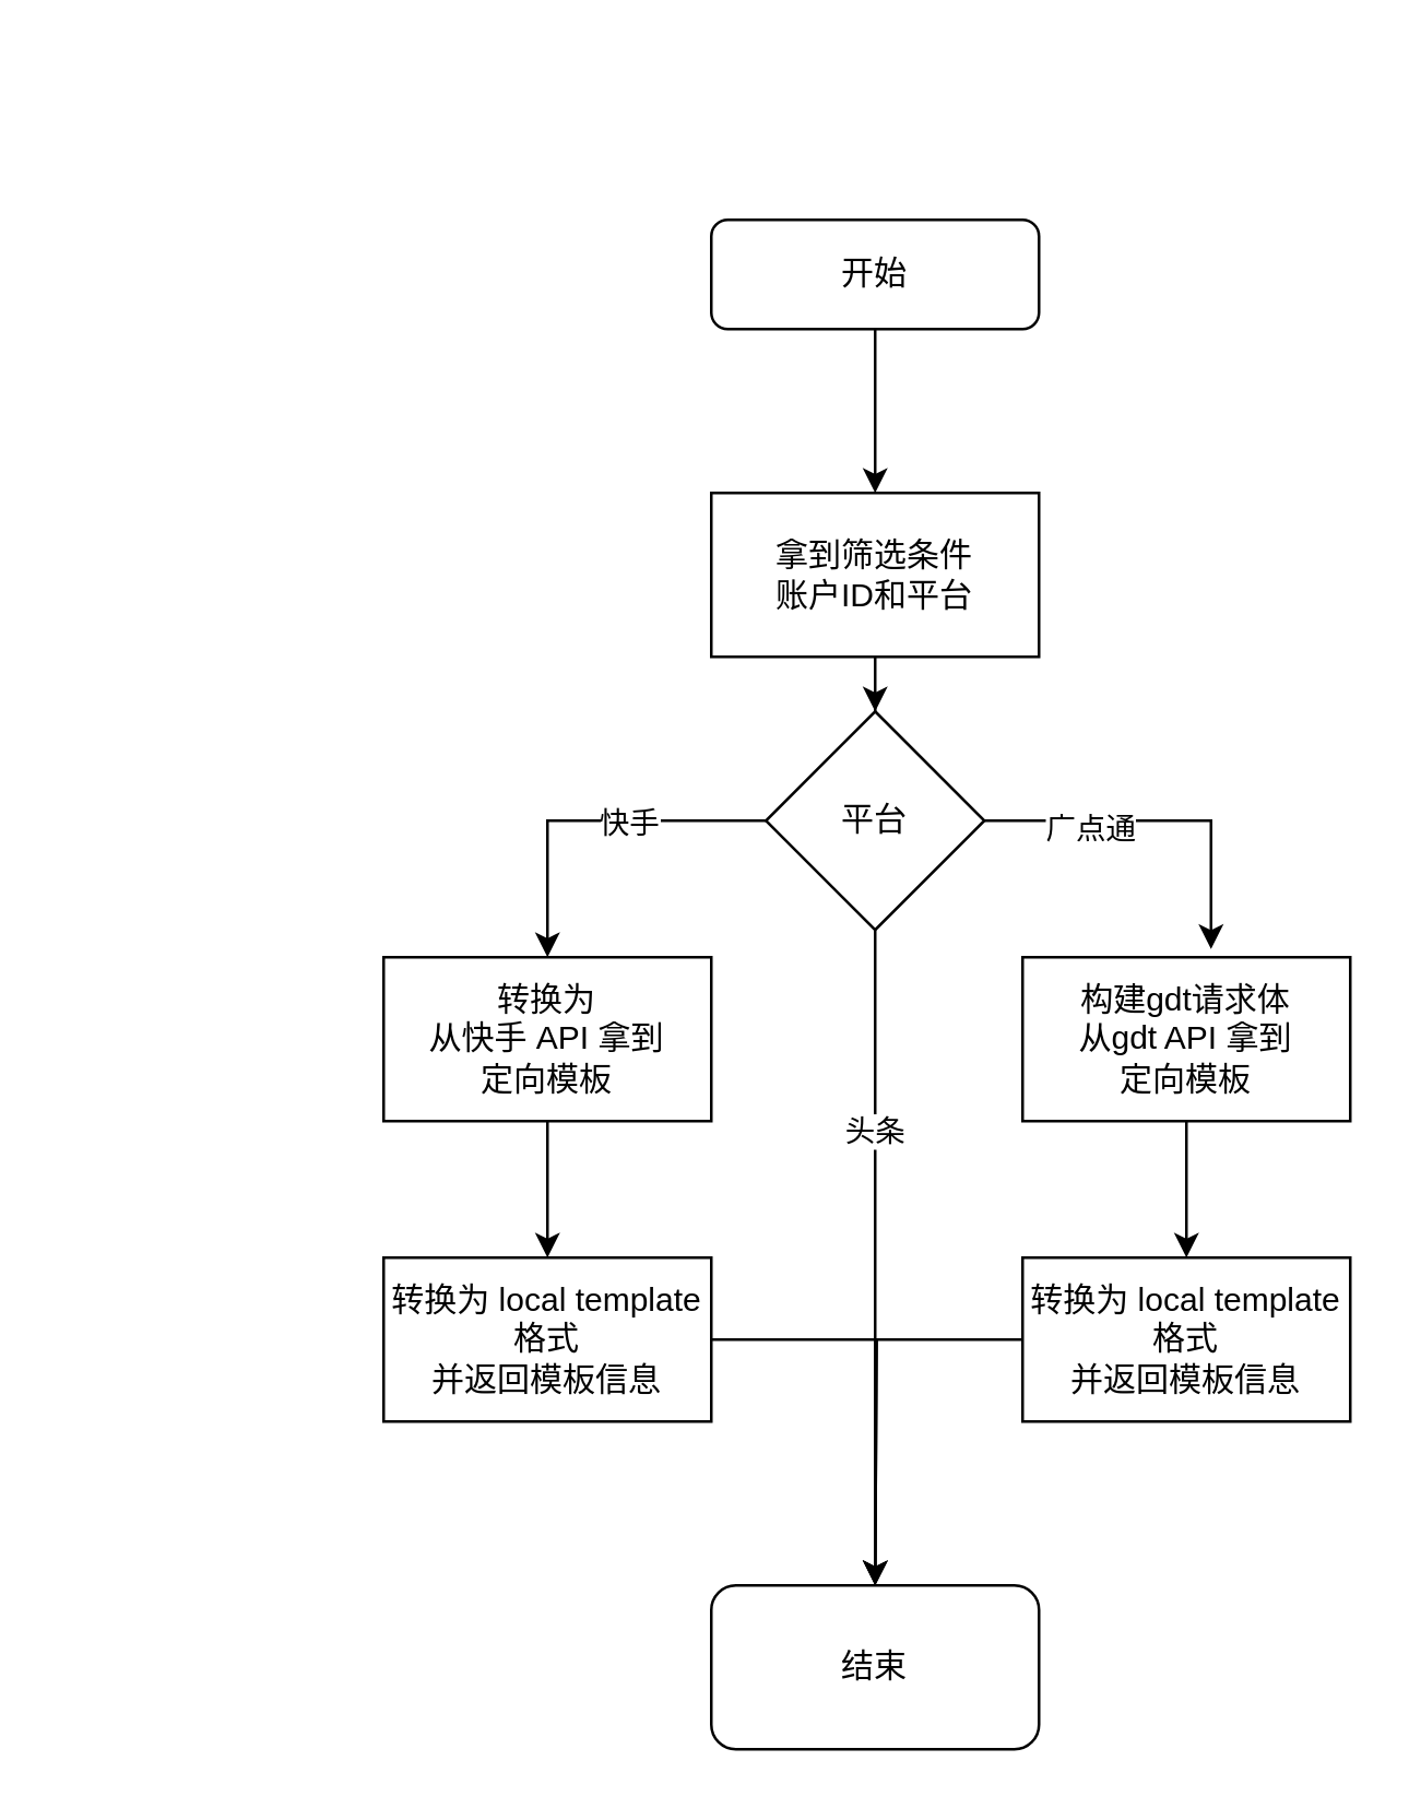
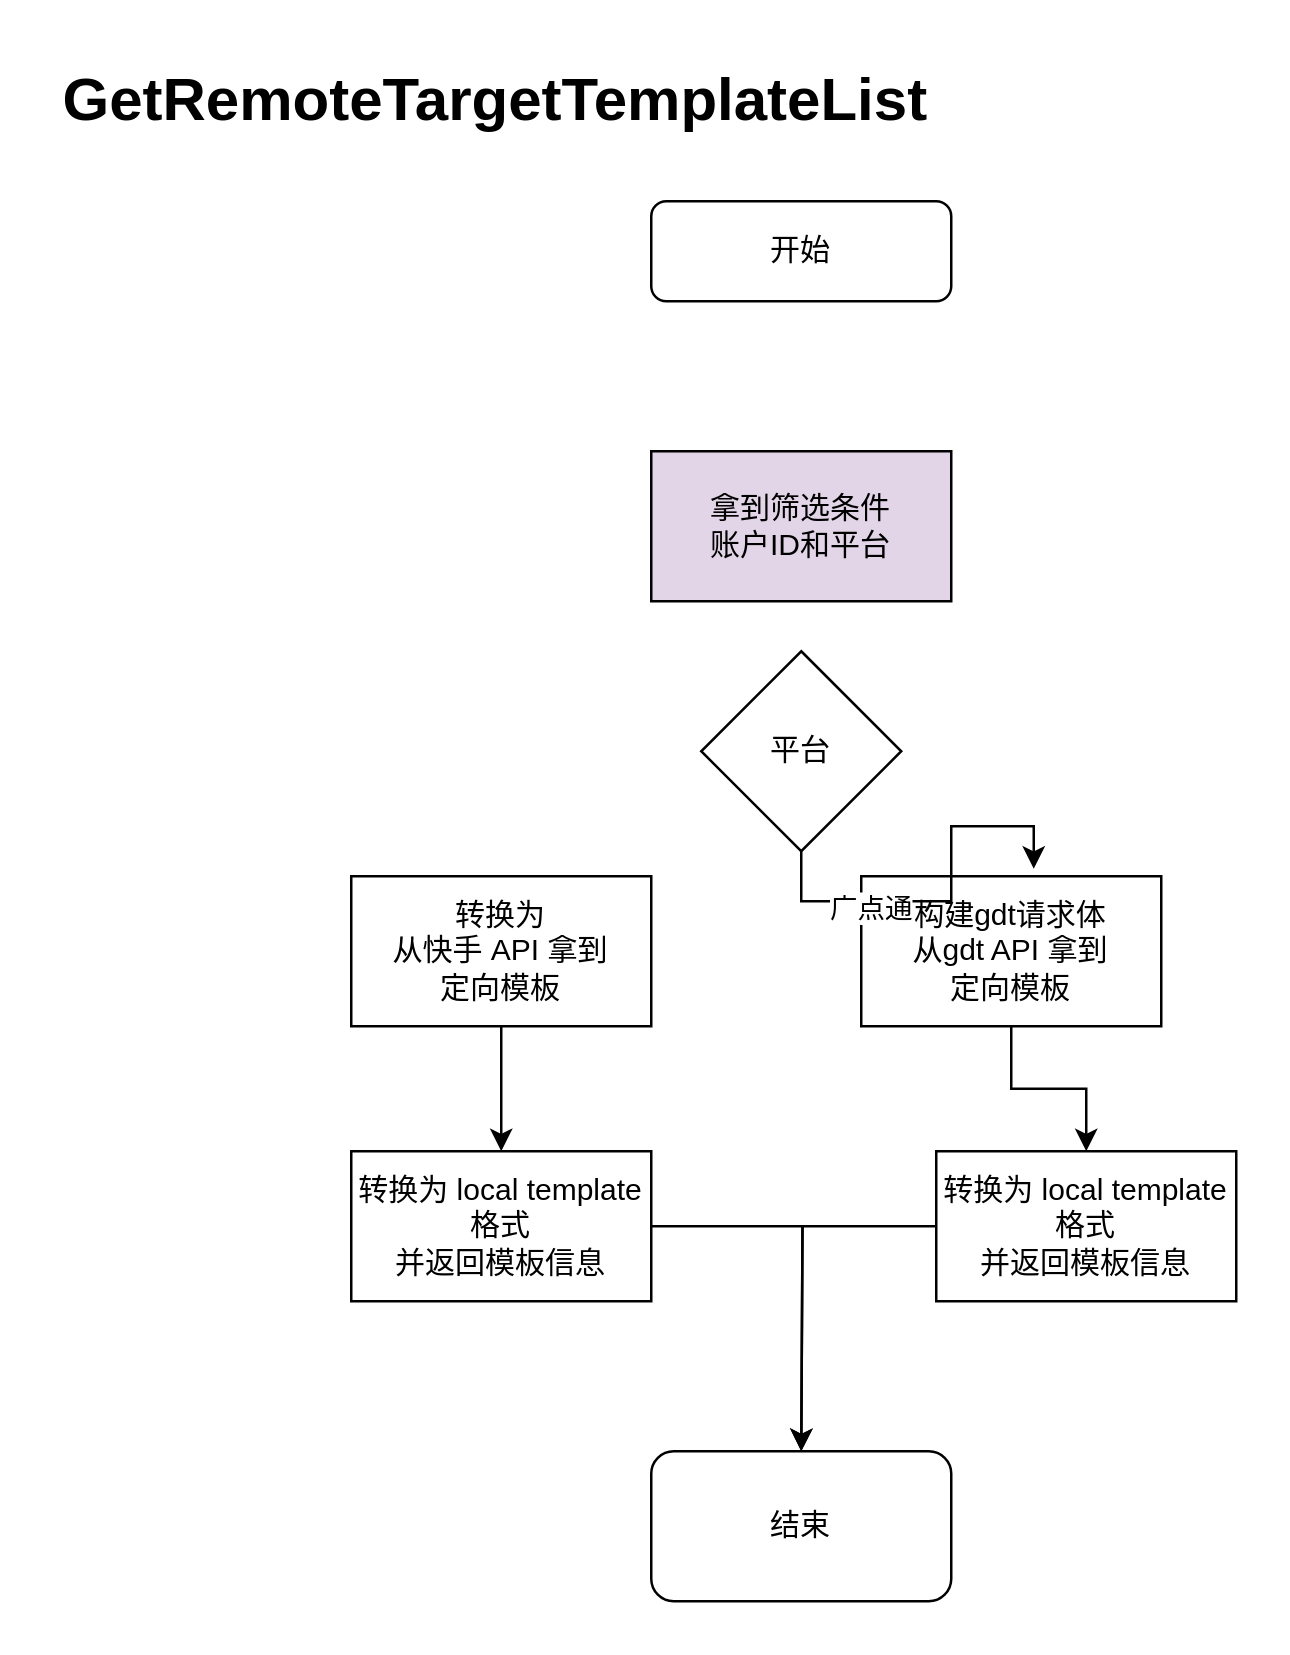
  <mxCell id="0" />
  <mxCell id="1" parent="0" />
- <mxCell id="3" style="edgeStyle=orthogonalEdgeStyle;rounded=0;orthogonalLoop=1;jettySize=auto;html=1;entryX=0.5;entryY=0;entryDx=0;entryDy=0;" edge="1" parent="1" source="4" target="6"><mxGeometry relative="1" as="geometry" /></mxCell>
+ <mxCell id="2" value="&lt;h1&gt;GetRemoteTargetTemplateList&lt;/h1&gt;" style="text;html=1;strokeColor=none;fillColor=none;spacing=5;spacingTop=-20;whiteSpace=wrap;overflow=hidden;rounded=0;" vertex="1" parent="1"><mxGeometry y="20" width="400" height="50" as="geometry" x="20" /></mxCell>
  <mxCell id="4" value="开始" style="rounded=1;whiteSpace=wrap;html=1;" vertex="1" parent="1"><mxGeometry x="260" y="80" width="120" height="40" as="geometry" /></mxCell>
- <mxCell id="5" style="edgeStyle=orthogonalEdgeStyle;rounded=0;orthogonalLoop=1;jettySize=auto;html=1;" edge="1" parent="1" source="6" target="17"><mxGeometry relative="1" as="geometry" /></mxCell>
- <mxCell id="6" value="拿到筛选条件&lt;br&gt;账户ID和平台" style="rounded=0;whiteSpace=wrap;html=1;" vertex="1" parent="1"><mxGeometry x="260" y="180" width="120" height="60" as="geometry" /></mxCell>
+ <mxCell id="6" value="拿到筛选条件&lt;br&gt;账户ID和平台" style="rounded=0;whiteSpace=wrap;html=1;fillColor=#e1d5e7;" vertex="1" parent="1"><mxGeometry x="260" y="180" width="120" height="60" as="geometry" /></mxCell>
  <mxCell id="7" style="edgeStyle=orthogonalEdgeStyle;rounded=0;orthogonalLoop=1;jettySize=auto;html=1;entryX=0.5;entryY=0;entryDx=0;entryDy=0;" edge="1" parent="1" source="8" target="19"><mxGeometry relative="1" as="geometry" /></mxCell>
  <mxCell id="8" value="转换为&lt;br&gt;从快手 API 拿到&lt;br&gt;定向模板" style="rounded=0;whiteSpace=wrap;html=1;" vertex="1" parent="1"><mxGeometry x="140" y="350" width="120" height="60" as="geometry" /></mxCell>
  <mxCell id="9" style="edgeStyle=orthogonalEdgeStyle;rounded=0;orthogonalLoop=1;jettySize=auto;html=1;entryX=0.5;entryY=0;entryDx=0;entryDy=0;" edge="1" parent="1" source="10" target="22"><mxGeometry relative="1" as="geometry" /></mxCell>
- <mxCell id="10" value="&lt;span&gt;构建gdt请求体&lt;/span&gt;&lt;br&gt;&lt;span&gt;从gdt API 拿到&lt;/span&gt;&lt;br&gt;&lt;span&gt;定向模板&lt;/span&gt;" style="rounded=0;whiteSpace=wrap;html=1;" vertex="1" parent="1"><mxGeometry x="374" y="350" width="120" height="60" as="geometry" /></mxCell>
- <mxCell id="11" style="edgeStyle=orthogonalEdgeStyle;rounded=0;orthogonalLoop=1;jettySize=auto;html=1;entryX=0.5;entryY=0;entryDx=0;entryDy=0;" edge="1" parent="1" source="17" target="8"><mxGeometry relative="1" as="geometry" /></mxCell>
- <mxCell id="12" value="快手" style="edgeLabel;html=1;align=center;verticalAlign=middle;resizable=0;points=[];" vertex="1" connectable="0" parent="11"><mxGeometry x="-0.215" relative="1" as="geometry"><mxPoint as="offset" /></mxGeometry></mxCell>
+ <mxCell id="10" value="&lt;span&gt;构建gdt请求体&lt;/span&gt;&lt;br&gt;&lt;span&gt;从gdt API 拿到&lt;/span&gt;&lt;br&gt;&lt;span&gt;定向模板&lt;/span&gt;" style="rounded=0;whiteSpace=wrap;html=1;" vertex="1" parent="1"><mxGeometry x="344" y="350" width="120" height="60" as="geometry" /></mxCell>
  <mxCell id="13" style="edgeStyle=orthogonalEdgeStyle;rounded=0;orthogonalLoop=1;jettySize=auto;html=1;entryX=0.575;entryY=-0.05;entryDx=0;entryDy=0;entryPerimeter=0;" edge="1" parent="1" source="17" target="10"><mxGeometry relative="1" as="geometry" /></mxCell>
  <mxCell id="14" value="广点通" style="edgeLabel;html=1;align=center;verticalAlign=middle;resizable=0;points=[];" vertex="1" connectable="0" parent="13"><mxGeometry x="-0.415" y="-2" relative="1" as="geometry"><mxPoint as="offset" /></mxGeometry></mxCell>
- <mxCell id="15" style="edgeStyle=orthogonalEdgeStyle;rounded=0;orthogonalLoop=1;jettySize=auto;html=1;entryX=0.5;entryY=0;entryDx=0;entryDy=0;" edge="1" parent="1" source="17" target="20"><mxGeometry relative="1" as="geometry"><mxPoint x="320" y="580" as="targetPoint" /></mxGeometry></mxCell>
- <mxCell id="16" value="头条" style="edgeLabel;html=1;align=center;verticalAlign=middle;resizable=0;points=[];" vertex="1" connectable="0" parent="15"><mxGeometry x="-0.392" y="-1" relative="1" as="geometry"><mxPoint as="offset" /></mxGeometry></mxCell>
  <mxCell id="17" value="平台" style="rhombus;whiteSpace=wrap;html=1;" vertex="1" parent="1"><mxGeometry x="280" y="260" width="80" height="80" as="geometry" /></mxCell>
  <mxCell id="18" style="edgeStyle=orthogonalEdgeStyle;rounded=0;orthogonalLoop=1;jettySize=auto;html=1;" edge="1" parent="1" source="19"><mxGeometry relative="1" as="geometry"><mxPoint x="320" y="580" as="targetPoint" /></mxGeometry></mxCell>
  <mxCell id="19" value="转换为 local template 格式&lt;br&gt;并返回模板信息" style="rounded=0;whiteSpace=wrap;html=1;" vertex="1" parent="1"><mxGeometry x="140" y="460" width="120" height="60" as="geometry" /></mxCell>
  <mxCell id="20" value="结束" style="rounded=1;whiteSpace=wrap;html=1;" vertex="1" parent="1"><mxGeometry x="260" y="580" width="120" height="60" as="geometry" /></mxCell>
  <mxCell id="21" style="edgeStyle=orthogonalEdgeStyle;rounded=0;orthogonalLoop=1;jettySize=auto;html=1;" edge="1" parent="1" source="22"><mxGeometry relative="1" as="geometry"><mxPoint x="320" y="580" as="targetPoint" /></mxGeometry></mxCell>
  <mxCell id="22" value="转换为 local template 格式&lt;br&gt;并返回模板信息" style="rounded=0;whiteSpace=wrap;html=1;" vertex="1" parent="1"><mxGeometry x="374" y="460" width="120" height="60" as="geometry" /></mxCell>
